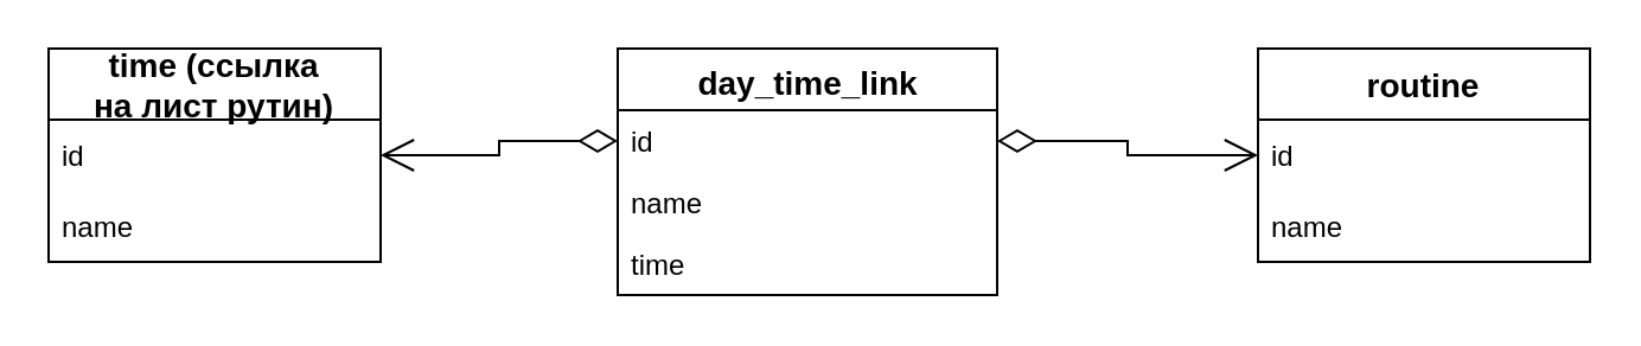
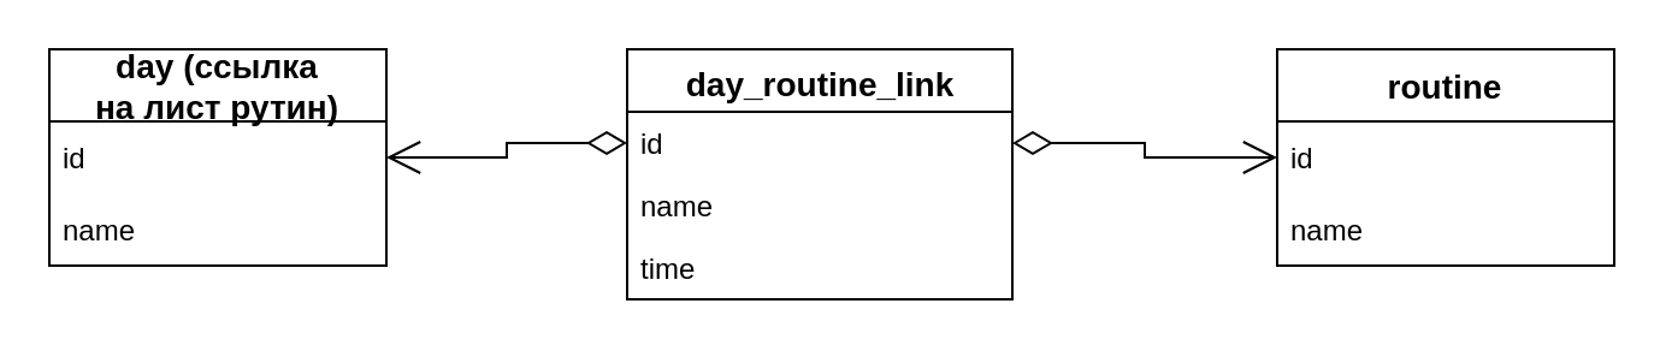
  <mxCell id="0" />
  <mxCell id="1" parent="0" />
- <mxCell id="2" value="day_time_link" style="swimlane;html=1;fontStyle=1;align=center;verticalAlign=top;childLayout=stackLayout;horizontal=1;startSize=26;horizontalStack=0;resizeParent=1;resizeLast=0;collapsible=1;marginBottom=0;swimlaneFillColor=#ffffff;rounded=0;shadow=0;comic=0;labelBackgroundColor=none;strokeWidth=1;fillColor=none;fontFamily=Helvetica;fontSize=14;expand=1;" parent="1" vertex="1"><mxGeometry x="260" y="20" width="160" height="104" as="geometry" /></mxCell>
+ <mxCell id="2" value="day_routine_link" style="swimlane;html=1;fontStyle=1;align=center;verticalAlign=top;childLayout=stackLayout;horizontal=1;startSize=26;horizontalStack=0;resizeParent=1;resizeLast=0;collapsible=1;marginBottom=0;swimlaneFillColor=#ffffff;rounded=0;shadow=0;comic=0;labelBackgroundColor=none;strokeWidth=1;fillColor=none;fontFamily=Helvetica;fontSize=14;expand=1;" parent="1" vertex="1"><mxGeometry x="260" y="20" width="160" height="104" as="geometry" /></mxCell>
  <mxCell id="3" value="id" style="text;html=1;strokeColor=none;fillColor=none;align=left;verticalAlign=top;spacingLeft=4;spacingRight=4;whiteSpace=wrap;overflow=hidden;rotatable=0;points=[[0,0.5],[1,0.5]];portConstraint=eastwest;" parent="2" vertex="1"><mxGeometry y="26" width="160" height="26" as="geometry" /></mxCell>
  <mxCell id="4" value="name" style="text;html=1;strokeColor=none;fillColor=none;align=left;verticalAlign=top;spacingLeft=4;spacingRight=4;whiteSpace=wrap;overflow=hidden;rotatable=0;points=[[0,0.5],[1,0.5]];portConstraint=eastwest;" parent="2" vertex="1"><mxGeometry y="52" width="160" height="26" as="geometry" /></mxCell>
  <mxCell id="5" value="time" style="text;html=1;strokeColor=none;fillColor=none;align=left;verticalAlign=top;spacingLeft=4;spacingRight=4;whiteSpace=wrap;overflow=hidden;rotatable=0;points=[[0,0.5],[1,0.5]];portConstraint=eastwest;" vertex="1" parent="2"><mxGeometry y="78" width="160" height="26" as="geometry" /></mxCell>
- <mxCell id="6" value="time (ссылка &#10;на лист рутин)" style="swimlane;fontStyle=1;childLayout=stackLayout;horizontal=1;startSize=30;horizontalStack=0;resizeParent=1;resizeParentMax=0;resizeLast=0;collapsible=1;marginBottom=0;fontSize=14;fontFamily=Helvetica;" parent="1" vertex="1"><mxGeometry x="20" y="20" width="140" height="90" as="geometry" /></mxCell>
+ <mxCell id="6" value="day (ссылка &#10;на лист рутин)" style="swimlane;fontStyle=1;childLayout=stackLayout;horizontal=1;startSize=30;horizontalStack=0;resizeParent=1;resizeParentMax=0;resizeLast=0;collapsible=1;marginBottom=0;fontSize=14;fontFamily=Helvetica;" parent="1" vertex="1"><mxGeometry x="20" y="20" width="140" height="90" as="geometry" /></mxCell>
  <mxCell id="7" value="id" style="text;strokeColor=none;fillColor=none;align=left;verticalAlign=middle;spacingLeft=4;spacingRight=4;overflow=hidden;points=[[0,0.5],[1,0.5]];portConstraint=eastwest;rotatable=0;" parent="6" vertex="1"><mxGeometry y="30" width="140" height="30" as="geometry" /></mxCell>
  <mxCell id="8" value="name" style="text;strokeColor=none;fillColor=none;align=left;verticalAlign=middle;spacingLeft=4;spacingRight=4;overflow=hidden;points=[[0,0.5],[1,0.5]];portConstraint=eastwest;rotatable=0;" parent="6" vertex="1"><mxGeometry y="60" width="140" height="30" as="geometry" /></mxCell>
  <mxCell id="9" value="" style="endArrow=open;html=1;endSize=12;startArrow=diamondThin;startSize=14;startFill=0;edgeStyle=orthogonalEdgeStyle;rounded=0;fontFamily=Helvetica;fontSize=14;entryX=1;entryY=0.5;entryDx=0;entryDy=0;exitX=0;exitY=0.5;exitDx=0;exitDy=0;fontStyle=0;arcSize=20;" parent="1" source="3" target="7" edge="1"><mxGeometry relative="1" as="geometry"><mxPoint x="330" y="260" as="sourcePoint" /><mxPoint x="570" y="260" as="targetPoint" /></mxGeometry></mxCell>
  <mxCell id="10" value="routine" style="swimlane;fontStyle=1;childLayout=stackLayout;horizontal=1;startSize=30;horizontalStack=0;resizeParent=1;resizeParentMax=0;resizeLast=0;collapsible=1;marginBottom=0;fontSize=14;" vertex="1" parent="1"><mxGeometry x="530" y="20" width="140" height="90" as="geometry" /></mxCell>
  <mxCell id="11" value="id" style="text;strokeColor=none;fillColor=none;align=left;verticalAlign=middle;spacingLeft=4;spacingRight=4;overflow=hidden;points=[[0,0.5],[1,0.5]];portConstraint=eastwest;rotatable=0;" vertex="1" parent="10"><mxGeometry y="30" width="140" height="30" as="geometry" /></mxCell>
  <mxCell id="12" value="name" style="text;strokeColor=none;fillColor=none;align=left;verticalAlign=middle;spacingLeft=4;spacingRight=4;overflow=hidden;points=[[0,0.5],[1,0.5]];portConstraint=eastwest;rotatable=0;" vertex="1" parent="10"><mxGeometry y="60" width="140" height="30" as="geometry" /></mxCell>
  <mxCell id="13" value="" style="endArrow=open;html=1;endSize=12;startArrow=diamondThin;startSize=14;startFill=0;edgeStyle=orthogonalEdgeStyle;rounded=0;fontFamily=Helvetica;fontSize=14;entryX=0;entryY=0.5;entryDx=0;entryDy=0;exitX=1;exitY=0.5;exitDx=0;exitDy=0;fontStyle=0;arcSize=20;" edge="1" parent="1" source="3" target="11"><mxGeometry relative="1" as="geometry"><mxPoint x="270" y="69" as="sourcePoint" /><mxPoint x="170" y="75" as="targetPoint" /></mxGeometry></mxCell>
